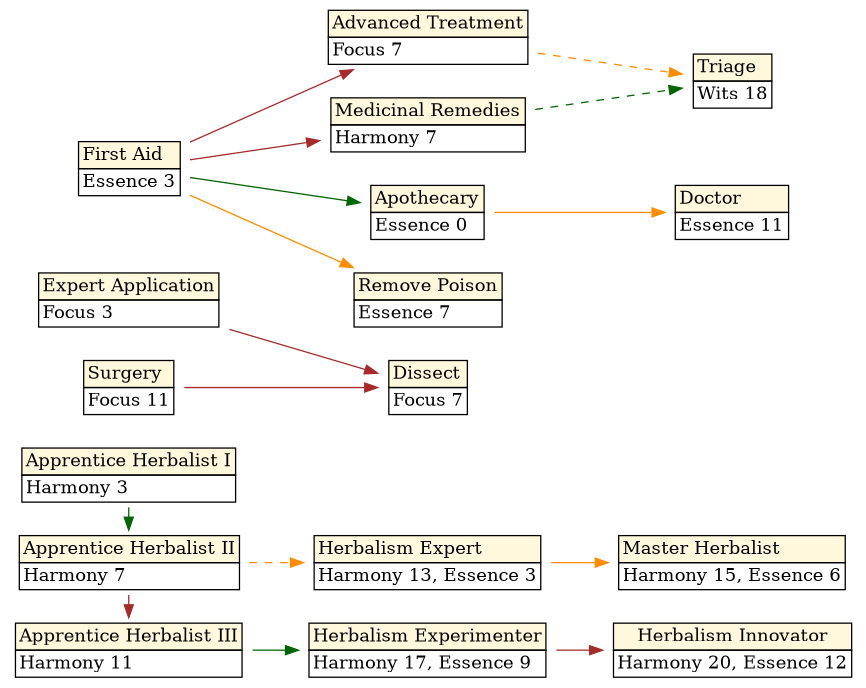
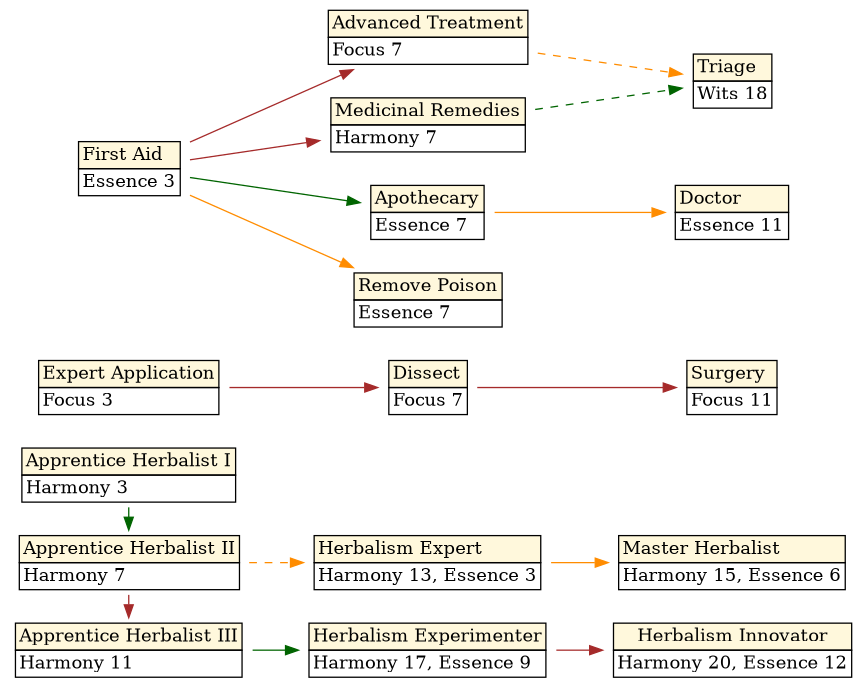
  strict digraph {
    rankdir=LR
    splines=line
    node [shape=plaintext]
    edge [color=brown]
    n1 [label=< <TABLE BORDER="0" CELLBORDER="1" CELLSPACING="0">   <TR><TD bgcolor="cornsilk">Apprentice Herbalist I</TD></TR>   <TR><TD ALIGN="LEFT">Harmony 3</TD></TR> </TABLE>>]
    n2 [label=< <TABLE BORDER="0" CELLBORDER="1" CELLSPACING="0">   <TR><TD bgcolor="cornsilk">Apprentice Herbalist II</TD></TR>   <TR><TD ALIGN="LEFT">Harmony 7</TD></TR> </TABLE>>]
    n3 [label=< <TABLE BORDER="0" CELLBORDER="1" CELLSPACING="0">   <TR><TD bgcolor="cornsilk">Apprentice Herbalist III</TD></TR>   <TR><TD ALIGN="LEFT">Harmony 11</TD></TR> </TABLE>>]
    n4 [label=< <TABLE BORDER="0" CELLBORDER="1" CELLSPACING="0">   <TR><TD ALIGN="LEFT" bgcolor="cornsilk">Herbalism Expert</TD></TR>   <TR><TD ALIGN="LEFT">Harmony 13, Essence 3</TD></TR> </TABLE>>]
    n5 [label=< <TABLE BORDER="0" CELLBORDER="1" CELLSPACING="0">   <TR><TD bgcolor="cornsilk">Herbalism Experimenter</TD></TR>   <TR><TD ALIGN="LEFT">Harmony 17, Essence 9</TD></TR> </TABLE>>]
    n6 [label=< <TABLE BORDER="0" CELLBORDER="1" CELLSPACING="0">   <TR><TD ALIGN="LEFT" bgcolor="cornsilk">Master Herbalist</TD></TR>   <TR><TD ALIGN="LEFT">Harmony 15, Essence 6</TD></TR> </TABLE>>]
    n7 [label=< <TABLE BORDER="0" CELLBORDER="1" CELLSPACING="0">   <TR><TD bgcolor="cornsilk">Herbalism Innovator</TD></TR>   <TR><TD ALIGN="LEFT">Harmony 20, Essence 12</TD></TR> </TABLE>>]
    n8 [label=< <TABLE BORDER="0" CELLBORDER="1" CELLSPACING="0">   <TR><TD ALIGN="LEFT" bgcolor="cornsilk">Expert Application</TD></TR>   <TR> <TD ALIGN="LEFT">Focus 3</TD></TR> </TABLE>>]
    n9 [label=< <TABLE BORDER="0" CELLBORDER="1" CELLSPACING="0">   <TR><TD ALIGN="LEFT" bgcolor="cornsilk">Dissect</TD></TR>   <TR> <TD ALIGN="LEFT">Focus 7</TD></TR> </TABLE>>]
    n10 [label=< <TABLE BORDER="0" CELLBORDER="1" CELLSPACING="0">   <TR><TD ALIGN="LEFT" bgcolor="cornsilk">Surgery</TD></TR>   <TR> <TD ALIGN="LEFT">Focus 11</TD></TR> </TABLE>>]
    n11 [label=< <TABLE BORDER="0" CELLBORDER="1" CELLSPACING="0">   <TR><TD ALIGN="LEFT" bgcolor="cornsilk">First Aid</TD></TR>   <TR> <TD ALIGN="LEFT">Essence 3</TD></TR> </TABLE>>]
    n12 [label=< <TABLE BORDER="0" CELLBORDER="1" CELLSPACING="0">   <TR><TD ALIGN="LEFT" bgcolor="cornsilk">Advanced Treatment</TD></TR>   <TR><TD ALIGN="LEFT">Focus 7</TD></TR> </TABLE>>]
-   n13 [label=< <TABLE BORDER="0" CELLBORDER="1" CELLSPACING="0">   <TR><TD ALIGN="LEFT" bgcolor="cornsilk">Apothecary</TD></TR>   <TR><TD ALIGN="LEFT">Essence 0</TD></TR> </TABLE>>]
+   n13 [label=< <TABLE BORDER="0" CELLBORDER="1" CELLSPACING="0">   <TR><TD ALIGN="LEFT" bgcolor="cornsilk">Apothecary</TD></TR>   <TR><TD ALIGN="LEFT">Essence 7</TD></TR> </TABLE>>]
    n14 [label=< <TABLE BORDER="0" CELLBORDER="1" CELLSPACING="0">   <TR><TD ALIGN="LEFT" bgcolor="cornsilk">Medicinal Remedies</TD></TR>   <TR><TD ALIGN="LEFT">Harmony 7</TD></TR> </TABLE>>]
    n15 [label=< <TABLE BORDER="0" CELLBORDER="1" CELLSPACING="0">   <TR><TD ALIGN="LEFT" bgcolor="cornsilk">Remove Poison</TD></TR>   <TR> <TD ALIGN="LEFT">Essence 7</TD></TR> </TABLE>>]
    n16 [label=< <TABLE BORDER="0" CELLBORDER="1" CELLSPACING="0">   <TR><TD ALIGN="LEFT" bgcolor="cornsilk">Triage</TD></TR>   <TR><TD ALIGN="LEFT">Wits 18</TD></TR> </TABLE>>]
    n17 [label=< <TABLE BORDER="0" CELLBORDER="1" CELLSPACING="0">   <TR><TD ALIGN="LEFT" bgcolor="cornsilk">Doctor</TD></TR>   <TR> <TD ALIGN="LEFT">Essence 11</TD></TR> </TABLE>>]
    subgraph sub_1 {
      rank=same
      n1
      n2
      n3
    }
    n1 -> n2 [color=darkgreen]
    n2 -> n3
    n2 -> n4 [color=darkorange style=dashed]
    n3 -> n5 [color=darkgreen]
    n4 -> n6 [color=darkorange]
    n5 -> n7
    n8 -> n9
-   n10 -> n9
+   n9 -> n10
    n11 -> n12
    n11 -> n13 [color=darkgreen]
    n11 -> n14
    n11 -> n15 [color=darkorange]
    n12 -> n16 [color=darkorange style=dashed]
    n13 -> n17 [color=darkorange]
    n14 -> n16 [color=darkgreen style=dashed]
  }
